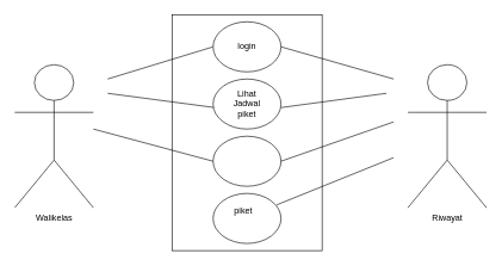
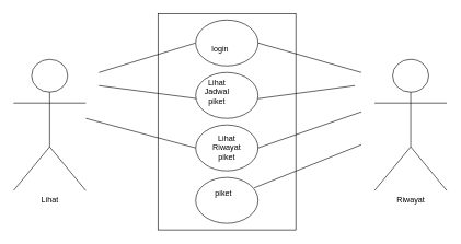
  <mxCell id="0" />
  <mxCell id="1" parent="0" />
  <mxCell id="2" value="" style="rounded=0;whiteSpace=wrap;html=1;" vertex="1" parent="1"><mxGeometry x="240" y="20" width="210" height="330" as="geometry" /></mxCell>
  <mxCell id="3" value="" style="ellipse;whiteSpace=wrap;html=1;" vertex="1" parent="1"><mxGeometry x="297.5" y="190" width="95" height="70" as="geometry" /></mxCell>
- <mxCell id="5" value="Walikelas" style="shape=umlActor;verticalLabelPosition=bottom;verticalAlign=top;html=1;outlineConnect=0;" vertex="1" parent="1"><mxGeometry x="20" y="90" width="110" height="200" as="geometry" /></mxCell>
+ <mxCell id="4" value="Lihat Riwayat piket" style="text;html=1;align=center;verticalAlign=middle;whiteSpace=wrap;rounded=0;" vertex="1" parent="1"><mxGeometry x="315" y="210" width="60" height="30" as="geometry" /></mxCell>
+ <mxCell id="5" value="Lihat" style="shape=umlActor;verticalLabelPosition=bottom;verticalAlign=top;html=1;outlineConnect=0;" vertex="1" parent="1"><mxGeometry x="20" y="90" width="110" height="200" as="geometry" /></mxCell>
  <mxCell id="6" value="Riwayat" style="shape=umlActor;verticalLabelPosition=bottom;verticalAlign=top;html=1;outlineConnect=0;" vertex="1" parent="1"><mxGeometry x="570" y="90" width="110" height="200" as="geometry" /></mxCell>
  <mxCell id="7" value="" style="endArrow=none;html=1;rounded=0;entryX=0;entryY=0.5;entryDx=0;entryDy=0;" edge="1" parent="1" target="17"><mxGeometry width="50" height="50" relative="1" as="geometry"><mxPoint x="150" y="110" as="sourcePoint" /><mxPoint x="297.5" y="75" as="targetPoint" /></mxGeometry></mxCell>
  <mxCell id="8" value="" style="endArrow=none;html=1;rounded=0;entryX=0.026;entryY=0.571;entryDx=0;entryDy=0;entryPerimeter=0;" edge="1" parent="1" target="15"><mxGeometry width="50" height="50" relative="1" as="geometry"><mxPoint x="150" y="130" as="sourcePoint" /><mxPoint x="292.05" y="138.98" as="targetPoint" /></mxGeometry></mxCell>
  <mxCell id="9" value="" style="endArrow=none;html=1;rounded=0;entryX=0;entryY=0.5;entryDx=0;entryDy=0;" edge="1" parent="1" target="3"><mxGeometry width="50" height="50" relative="1" as="geometry"><mxPoint x="130" y="180" as="sourcePoint" /><mxPoint x="340" y="250" as="targetPoint" /></mxGeometry></mxCell>
  <mxCell id="10" value="" style="endArrow=none;html=1;rounded=0;exitX=1;exitY=0.5;exitDx=0;exitDy=0;" edge="1" parent="1" source="17"><mxGeometry width="50" height="50" relative="1" as="geometry"><mxPoint x="392.5" y="75" as="sourcePoint" /><mxPoint x="550" y="110" as="targetPoint" /></mxGeometry></mxCell>
  <mxCell id="11" value="" style="endArrow=none;html=1;rounded=0;entryX=1;entryY=0.571;entryDx=0;entryDy=0;entryPerimeter=0;" edge="1" parent="1" target="15"><mxGeometry width="50" height="50" relative="1" as="geometry"><mxPoint x="540" y="130" as="sourcePoint" /><mxPoint x="392.5" y="145" as="targetPoint" /><Array as="points" /></mxGeometry></mxCell>
  <mxCell id="12" value="" style="endArrow=none;html=1;rounded=0;exitX=0.937;exitY=0.229;exitDx=0;exitDy=0;exitPerimeter=0;" edge="1" parent="1" source="13"><mxGeometry width="50" height="50" relative="1" as="geometry"><mxPoint x="385" y="295" as="sourcePoint" /><mxPoint x="550" y="220" as="targetPoint" /></mxGeometry></mxCell>
  <mxCell id="13" value="" style="ellipse;whiteSpace=wrap;html=1;" vertex="1" parent="1"><mxGeometry x="297.5" y="270" width="95" height="70" as="geometry" /></mxCell>
  <mxCell id="14" value="piket" style="text;html=1;align=center;verticalAlign=middle;whiteSpace=wrap;rounded=0;" vertex="1" parent="1"><mxGeometry x="310" y="280" width="60" height="30" as="geometry" /></mxCell>
  <mxCell id="15" value="" style="ellipse;whiteSpace=wrap;html=1;" vertex="1" parent="1"><mxGeometry x="297.5" y="110" width="95" height="70" as="geometry" /></mxCell>
- <mxCell id="16" value="Lihat Jadwal piket" style="text;html=1;align=center;verticalAlign=middle;whiteSpace=wrap;rounded=0;" vertex="1" parent="1"><mxGeometry x="315" y="130" width="60" height="30" as="geometry" /></mxCell>
+ <mxCell id="16" value="Lihat Jadwal piket" style="text;html=1;align=center;verticalAlign=middle;whiteSpace=wrap;rounded=0;" vertex="1" parent="1"><mxGeometry x="300" y="125" width="60" height="30" as="geometry" /></mxCell>
  <mxCell id="17" value="" style="ellipse;whiteSpace=wrap;html=1;" vertex="1" parent="1"><mxGeometry x="297.5" y="30" width="95" height="70" as="geometry" /></mxCell>
- <mxCell id="18" value="login" style="text;html=1;align=center;verticalAlign=middle;whiteSpace=wrap;rounded=0;" vertex="1" parent="1"><mxGeometry x="315" y="50" width="60" height="30" as="geometry" /></mxCell>
+ <mxCell id="18" value="login" style="text;html=1;align=center;verticalAlign=middle;whiteSpace=wrap;rounded=0;" vertex="1" parent="1"><mxGeometry x="305" y="60" width="60" height="30" as="geometry" /></mxCell>
  <mxCell id="19" value="" style="endArrow=none;html=1;rounded=0;entryX=1;entryY=0.5;entryDx=0;entryDy=0;" edge="1" parent="1" target="3"><mxGeometry width="50" height="50" relative="1" as="geometry"><mxPoint x="550" y="170" as="sourcePoint" /><mxPoint x="403" y="160" as="targetPoint" /><Array as="points" /></mxGeometry></mxCell>
